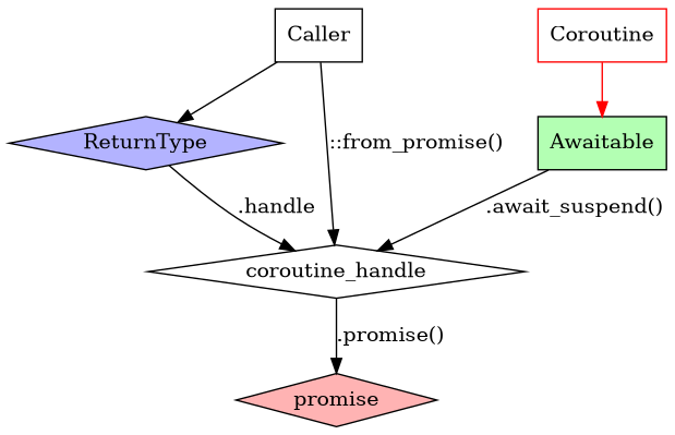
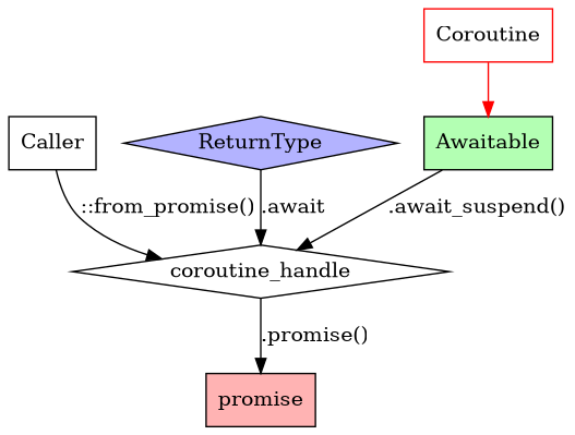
  digraph {
    node [shape=box]
    n1 [label=Caller]
    n2 [fillcolor="#b3b3ff" label=ReturnType shape=diamond style=filled]
    n3 [label=coroutine_handle shape=diamond]
    n4 [color=red label=Coroutine]
    n5 [fillcolor="#b3ffb3" label=Awaitable style=filled]
-   n6 [fillcolor="#ffb3b3" label=promise shape=diamond style=filled]
-   n1 -> n2
+   n6 [fillcolor="#ffb3b3" label=promise style=filled]
    n1 -> n3 [label="::from_promise()"]
-   n2 -> n3 [label=".handle"]
+   n2 -> n3 [label=".await"]
    n3 -> n6 [label=".promise()"]
    n4 -> n5 [color=red]
    n5 -> n3 [label=".await_suspend()"]
  }
